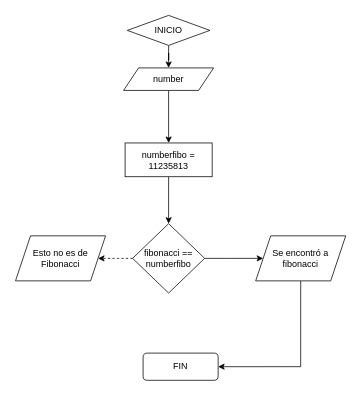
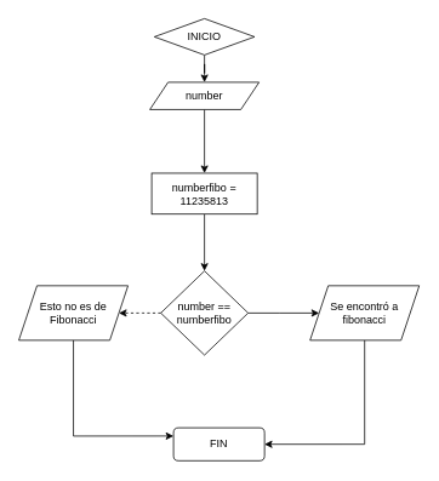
  <mxCell id="0" />
  <mxCell id="1" parent="0" />
  <mxCell id="2" value="" style="edgeStyle=orthogonalEdgeStyle;rounded=0;orthogonalLoop=1;jettySize=auto;html=1;" parent="1" source="3" target="5" edge="1"><mxGeometry relative="1" as="geometry" /></mxCell>
  <mxCell id="3" value="INICIO" style="rhombus;whiteSpace=wrap;html=1;" parent="1" vertex="1"><mxGeometry x="169" y="20" width="110" height="40" as="geometry" /></mxCell>
  <mxCell id="4" value="" style="edgeStyle=orthogonalEdgeStyle;rounded=0;orthogonalLoop=1;jettySize=auto;html=1;" parent="1" source="5" target="7" edge="1"><mxGeometry relative="1" as="geometry" /></mxCell>
  <mxCell id="5" value="number" style="shape=parallelogram;perimeter=parallelogramPerimeter;whiteSpace=wrap;html=1;fixedSize=1;" parent="1" vertex="1"><mxGeometry x="164" y="90" width="120" height="30" as="geometry" /></mxCell>
  <mxCell id="6" value="" style="edgeStyle=orthogonalEdgeStyle;rounded=0;orthogonalLoop=1;jettySize=auto;html=1;" parent="1" source="7" target="10" edge="1"><mxGeometry relative="1" as="geometry" /></mxCell>
  <mxCell id="7" value="numberfibo = 11235813" style="whiteSpace=wrap;html=1;" parent="1" vertex="1"><mxGeometry x="166" y="190" width="116" height="45" as="geometry" /></mxCell>
  <mxCell id="8" value="" style="edgeStyle=orthogonalEdgeStyle;rounded=0;orthogonalLoop=1;jettySize=auto;html=1;" parent="1" source="10" target="12" edge="1"><mxGeometry relative="1" as="geometry" /></mxCell>
  <mxCell id="9" value="" style="edgeStyle=orthogonalEdgeStyle;rounded=0;orthogonalLoop=1;jettySize=auto;html=1;dashed=1;" parent="1" source="10" target="14" edge="1"><mxGeometry relative="1" as="geometry" /></mxCell>
- <mxCell id="10" value="fibonacci == numberfibo" style="rhombus;whiteSpace=wrap;html=1;" parent="1" vertex="1"><mxGeometry x="176" y="297.5" width="96" height="92.5" as="geometry" /></mxCell>
+ <mxCell id="10" value="number == numberfibo" style="rhombus;whiteSpace=wrap;html=1;" parent="1" vertex="1"><mxGeometry x="176" y="297.5" width="96" height="92.5" as="geometry" /></mxCell>
  <mxCell id="11" value="" style="edgeStyle=orthogonalEdgeStyle;rounded=0;orthogonalLoop=1;jettySize=auto;html=1;entryX=1;entryY=0.5;entryDx=0;entryDy=0;" parent="1" source="12" target="15" edge="1"><mxGeometry relative="1" as="geometry"><mxPoint x="400" y="484" as="targetPoint" /><Array as="points"><mxPoint x="400" y="488" /></Array></mxGeometry></mxCell>
  <mxCell id="12" value="Se encontró a fibonacci" style="shape=parallelogram;perimeter=parallelogramPerimeter;whiteSpace=wrap;html=1;fixedSize=1;" parent="1" vertex="1"><mxGeometry x="340" y="313.75" width="120" height="60" as="geometry" /></mxCell>
+ <mxCell id="13" value="" style="edgeStyle=orthogonalEdgeStyle;rounded=0;orthogonalLoop=1;jettySize=auto;html=1;entryX=0;entryY=0.25;entryDx=0;entryDy=0;" parent="1" source="14" target="15" edge="1"><mxGeometry relative="1" as="geometry"><mxPoint x="80" y="483.75" as="targetPoint" /><Array as="points"><mxPoint x="80" y="479" /></Array></mxGeometry></mxCell>
  <mxCell id="14" value="Esto no es de Fibonacci" style="shape=parallelogram;perimeter=parallelogramPerimeter;whiteSpace=wrap;html=1;fixedSize=1;" parent="1" vertex="1"><mxGeometry x="20" y="313.75" width="120" height="60" as="geometry" /></mxCell>
  <mxCell id="15" value="FIN" style="rounded=1;whiteSpace=wrap;html=1;" parent="1" vertex="1"><mxGeometry x="190" y="470" width="100" height="36.25" as="geometry" /></mxCell>
